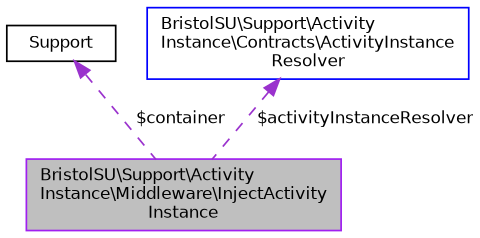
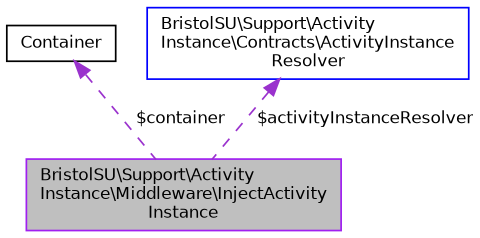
  digraph {
    node [fillcolor=white fontname=Helvetica fontsize=10 shape=record style=filled]
    edge [color=darkorchid3 dir=back fontname=Helvetica fontsize=10 labelfontname=Helvetica labelfontsize=10 style=dashed]
    n1 [color=purple fillcolor=grey75 fontcolor=black height=0.2 label="BristolSU\\Support\\Activity\lInstance\\Middleware\\InjectActivity\lInstance" width=0.4]
-   n2 [color=black height=0.2 label=Support width=0.4]
+   n2 [color=black height=0.2 label=Container width=0.4]
    n3 [color=blue height=0.2 label="BristolSU\\Support\\Activity\lInstance\\Contracts\\ActivityInstance\lResolver" width=0.4]
    n2 -> n1 [label=" $container"]
    n3 -> n1 [label=" $activityInstanceResolver"]
  }
